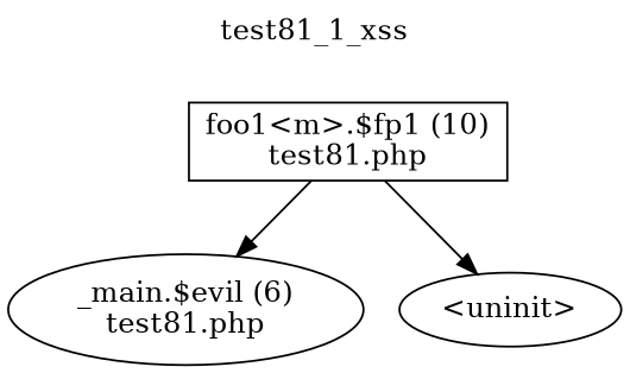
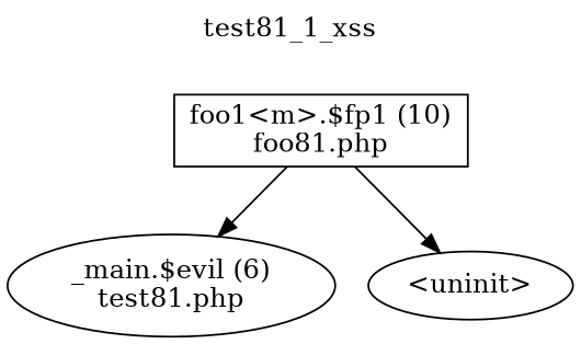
  digraph {
    label=test81_1_xss
    labelloc=t
    node [shape=ellipse]
-   n1 [label="foo1<m>.$fp1 (10)\ntest81.php" shape=box]
+   n1 [label="foo1<m>.$fp1 (10)\nfoo81.php" shape=box]
    n2 [label="_main.$evil (6)\ntest81.php"]
    n3 [label="<uninit>"]
    n1 -> n2
    n1 -> n3
  }
